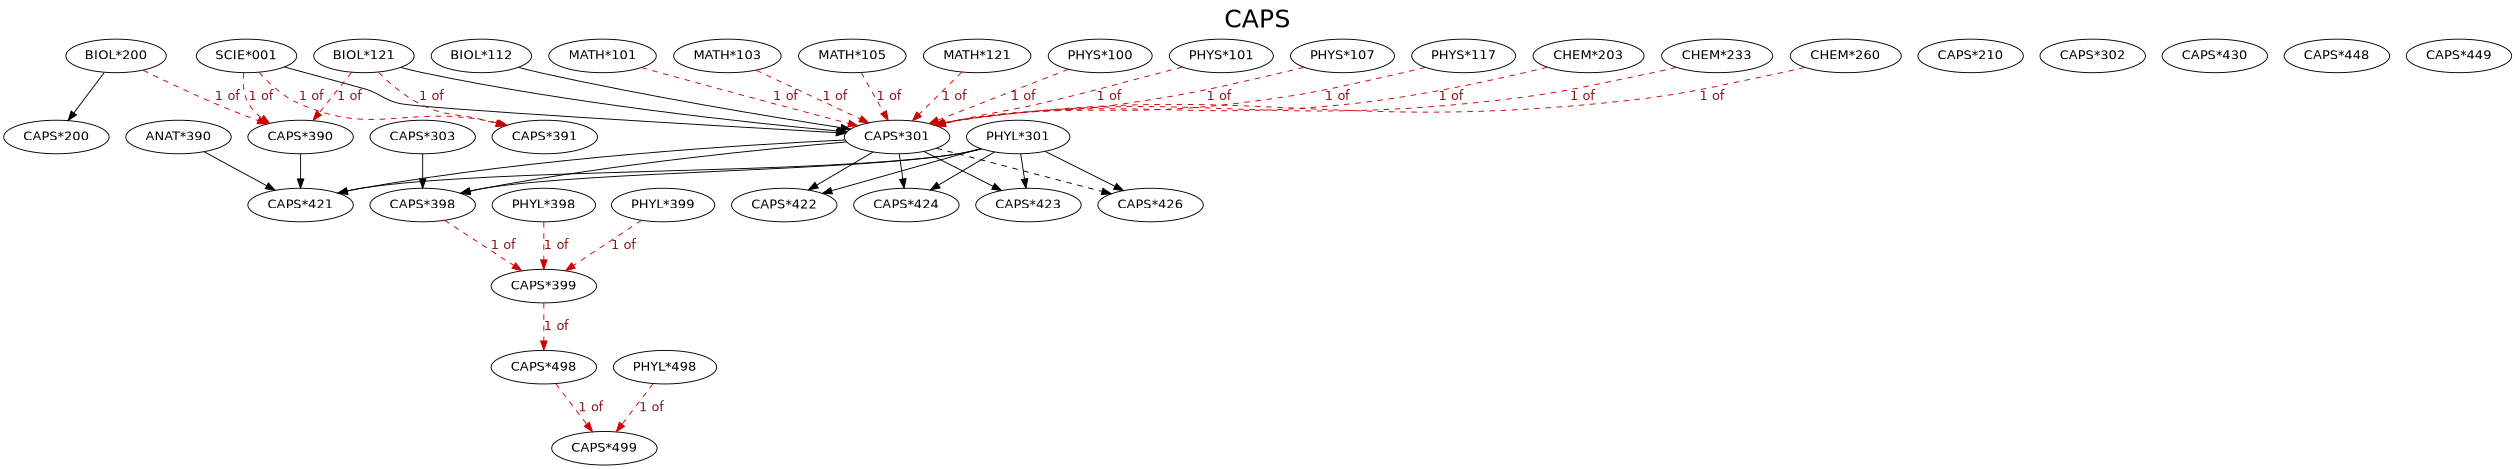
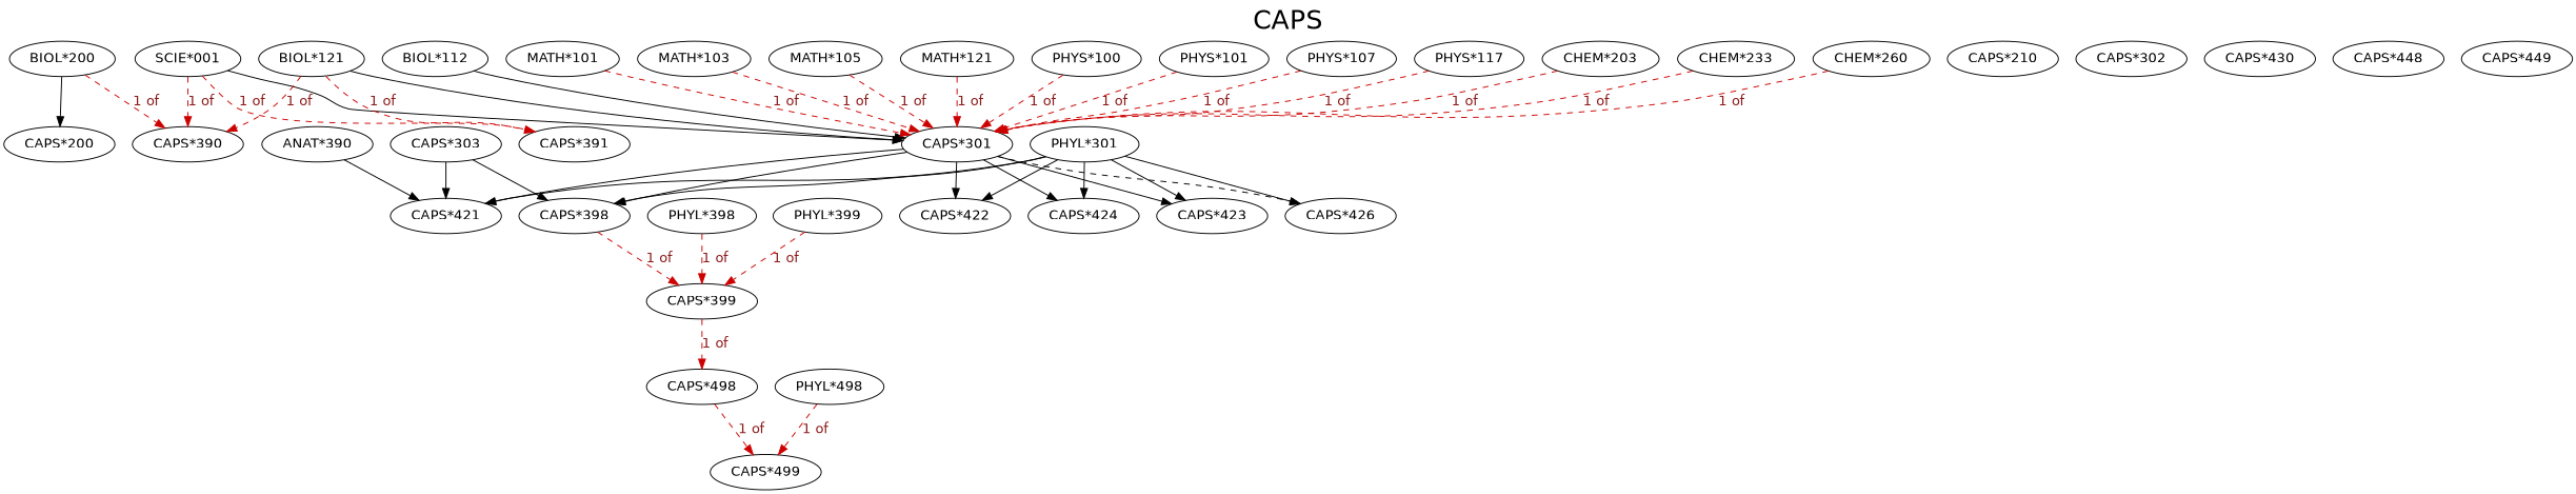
  digraph {
    fontname="DejaVu Sans"
    fontsize=27
    label=CAPS
    labelloc=t
    node [fontname="DejaVu Sans"]
    edge [fontname="DejaVu Sans" style=dashed color=red3 fontcolor=firebrick4]
    "BIOL*200"
    "CAPS*200"
    "CAPS*390"
    "CAPS*421"
    "CAPS*210"
    "SCIE*001"
    "CAPS*301"
    "CAPS*391"
    "CAPS*398"
    "CAPS*422"
    "CAPS*423"
    "CAPS*424"
    "CAPS*426"
    "CAPS*399"
    "BIOL*112"
    "BIOL*121"
    "MATH*101"
    "MATH*103"
    "MATH*105"
    "MATH*121"
    "PHYS*100"
    "PHYS*101"
    "PHYS*107"
    "PHYS*117"
    "CHEM*203"
    "CHEM*233"
    "CHEM*260"
    "CAPS*302"
    "CAPS*303"
    "CAPS*498"
    "PHYL*301"
    "CAPS*499"
    "PHYL*398"
    "ANAT*390"
    "CAPS*430"
    "CAPS*448"
    "CAPS*449"
    "PHYL*399"
    "PHYL*498"
    "BIOL*200" -> "CAPS*200" [style=solid color="" fontcolor=""]
    "BIOL*200" -> "CAPS*390" [label="1 of"]
-   "CAPS*390" -> "CAPS*421" [style="" color="" fontcolor=""]
+   "CAPS*303" -> "CAPS*421" [style="" color="" fontcolor=""]
    "SCIE*001" -> "CAPS*390" [label="1 of"]
    "SCIE*001" -> "CAPS*301" [style=solid color="" fontcolor=""]
    "SCIE*001" -> "CAPS*391" [label="1 of"]
    "CAPS*301" -> "CAPS*421" [style="" color="" fontcolor=""]
    "CAPS*301" -> "CAPS*398" [style=solid color="" fontcolor=""]
    "CAPS*301" -> "CAPS*422" [style=solid color="" fontcolor=""]
    "CAPS*301" -> "CAPS*423" [style=solid color="" fontcolor=""]
    "CAPS*301" -> "CAPS*424" [style=solid color="" fontcolor=""]
    "CAPS*301" -> "CAPS*426" [color="" fontcolor=""]
    "CAPS*398" -> "CAPS*399" [label="1 of"]
    "CAPS*399" -> "CAPS*498" [label="1 of"]
    "BIOL*112" -> "CAPS*301" [style="" color="" fontcolor=""]
    "BIOL*121" -> "CAPS*390" [label="1 of"]
    "BIOL*121" -> "CAPS*301" [style="" color="" fontcolor=""]
    "BIOL*121" -> "CAPS*391" [label="1 of"]
    "MATH*101" -> "CAPS*301" [label="1 of"]
    "MATH*103" -> "CAPS*301" [label="1 of"]
    "MATH*105" -> "CAPS*301" [label="1 of"]
    "MATH*121" -> "CAPS*301" [label="1 of"]
    "PHYS*100" -> "CAPS*301" [label="1 of"]
    "PHYS*101" -> "CAPS*301" [label="1 of"]
    "PHYS*107" -> "CAPS*301" [label="1 of"]
    "PHYS*117" -> "CAPS*301" [label="1 of"]
    "CHEM*203" -> "CAPS*301" [label="1 of"]
    "CHEM*233" -> "CAPS*301" [label="1 of"]
    "CHEM*260" -> "CAPS*301" [label="1 of"]
    "CAPS*303" -> "CAPS*398" [style=solid color="" fontcolor=""]
    "CAPS*498" -> "CAPS*499" [label="1 of"]
    "PHYL*301" -> "CAPS*421" [style="" color="" fontcolor=""]
    "PHYL*301" -> "CAPS*398" [style=solid color="" fontcolor=""]
    "PHYL*301" -> "CAPS*422" [style=solid color="" fontcolor=""]
    "PHYL*301" -> "CAPS*423" [style=solid color="" fontcolor=""]
    "PHYL*301" -> "CAPS*424" [style=solid color="" fontcolor=""]
    "PHYL*301" -> "CAPS*426" [style=solid color="" fontcolor=""]
    "PHYL*398" -> "CAPS*399" [label="1 of"]
    "ANAT*390" -> "CAPS*421" [style="" color="" fontcolor=""]
    "PHYL*399" -> "CAPS*399" [label="1 of"]
    "PHYL*498" -> "CAPS*499" [label="1 of"]
  }
